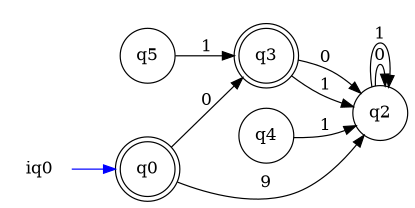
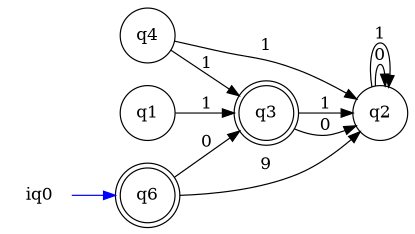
  digraph {
    fontsize=8
    rankdir=LR
    node [color=black shape=circle]
-   q0 [shape=doublecircle]
+   q0 [shape=doublecircle label=q6]
    q2
    q3 [shape=doublecircle]
-   q1 [label=q5]
+   q1
    q4
    iq0 [shape=plaintext]
    q0 -> q2 [label=9]
    q0 -> q3 [label=0]
    q2 -> q2 [label=0]
    q2 -> q2 [label=1]
    q3 -> q2 [label=0]
    q3 -> q2 [label=1]
    q1 -> q3 [label=1]
    q4 -> q2 [label=1]
+   q4 -> q3 [label=1]
    iq0 -> q0 [color=blue]
  }
